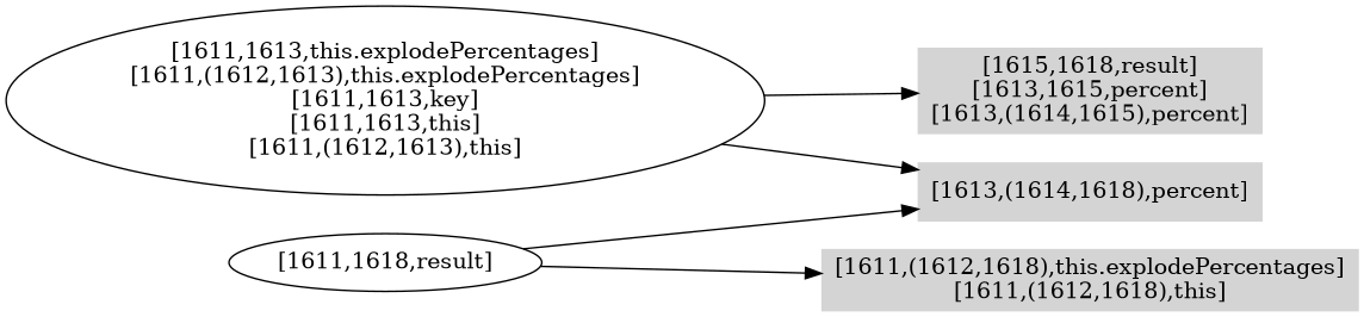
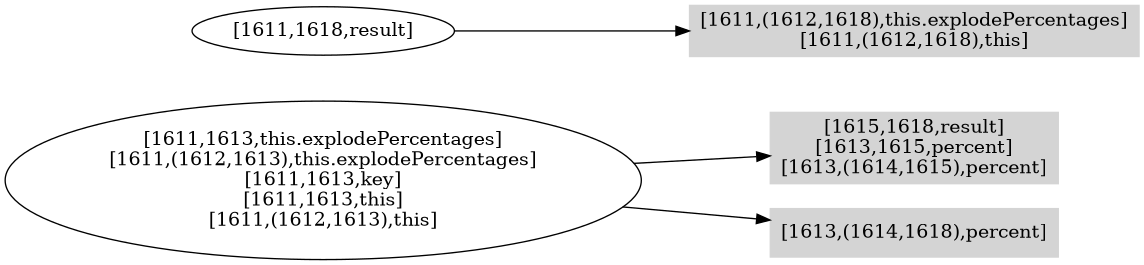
  digraph {
    rankdir=LR
    node [color=".0 .0 .83" shape=box style=filled]
    n1 [label="[1615,1618,result]\n[1613,1615,percent]\n[1613,(1614,1615),percent]"]
    n2 [label="[1613,(1614,1618),percent]"]
    n3 [label="[1611,1613,this.explodePercentages]\n[1611,(1612,1613),this.explodePercentages]\n[1611,1613,key]\n[1611,1613,this]\n[1611,(1612,1613),this]" color="" shape="" style=""]
    n4 [label="[1611,(1612,1618),this.explodePercentages]\n[1611,(1612,1618),this]"]
    n5 [label="[1611,1618,result]" color="" shape="" style=""]
    n3 -> n1
    n3 -> n2
-   n5 -> n2
    n5 -> n4
  }
